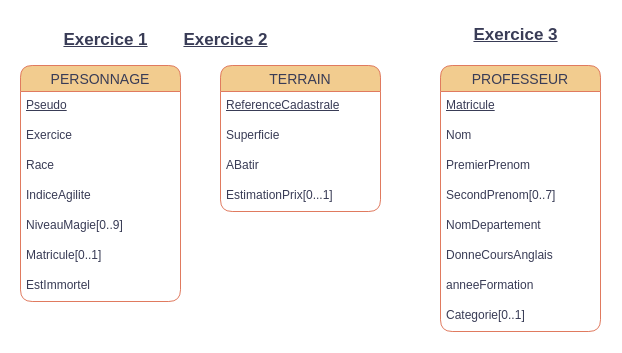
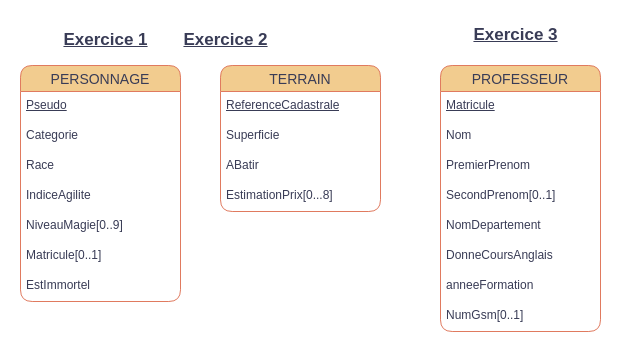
  <mxCell id="0" />
  <mxCell id="1" parent="0" />
  <mxCell id="2" value="PERSONNAGE" style="swimlane;fontStyle=0;childLayout=stackLayout;horizontal=1;startSize=26;horizontalStack=0;resizeParent=1;resizeParentMax=0;resizeLast=0;collapsible=1;marginBottom=0;align=center;fontSize=14;labelBackgroundColor=none;fillColor=#F2CC8F;strokeColor=#E07A5F;fontColor=#393C56;rounded=1;" parent="1" vertex="1"><mxGeometry x="20" y="65" width="160" height="236" as="geometry" /></mxCell>
  <mxCell id="3" value="&lt;u&gt;Pseudo&lt;/u&gt;" style="text;strokeColor=none;fillColor=none;spacingLeft=4;spacingRight=4;overflow=hidden;rotatable=0;points=[[0,0.5],[1,0.5]];portConstraint=eastwest;fontSize=12;whiteSpace=wrap;html=1;labelBackgroundColor=none;fontColor=#393C56;rounded=1;" parent="2" vertex="1"><mxGeometry y="26" width="160" height="30" as="geometry" /></mxCell>
- <mxCell id="4" value="Exercice" style="text;strokeColor=none;fillColor=none;spacingLeft=4;spacingRight=4;overflow=hidden;rotatable=0;points=[[0,0.5],[1,0.5]];portConstraint=eastwest;fontSize=12;whiteSpace=wrap;html=1;labelBackgroundColor=none;fontColor=#393C56;rounded=1;" parent="2" vertex="1"><mxGeometry y="56" width="160" height="30" as="geometry" /></mxCell>
+ <mxCell id="4" value="Categorie" style="text;strokeColor=none;fillColor=none;spacingLeft=4;spacingRight=4;overflow=hidden;rotatable=0;points=[[0,0.5],[1,0.5]];portConstraint=eastwest;fontSize=12;whiteSpace=wrap;html=1;labelBackgroundColor=none;fontColor=#393C56;rounded=1;" parent="2" vertex="1"><mxGeometry y="56" width="160" height="30" as="geometry" /></mxCell>
  <mxCell id="5" value="Race" style="text;strokeColor=none;fillColor=none;spacingLeft=4;spacingRight=4;overflow=hidden;rotatable=0;points=[[0,0.5],[1,0.5]];portConstraint=eastwest;fontSize=12;whiteSpace=wrap;html=1;labelBackgroundColor=none;fontColor=#393C56;rounded=1;" parent="2" vertex="1"><mxGeometry y="86" width="160" height="30" as="geometry" /></mxCell>
  <mxCell id="6" value="IndiceAgilite" style="text;strokeColor=none;fillColor=none;spacingLeft=4;spacingRight=4;overflow=hidden;rotatable=0;points=[[0,0.5],[1,0.5]];portConstraint=eastwest;fontSize=12;whiteSpace=wrap;html=1;labelBackgroundColor=none;fontColor=#393C56;rounded=1;" parent="2" vertex="1"><mxGeometry y="116" width="160" height="30" as="geometry" /></mxCell>
  <mxCell id="7" value="NiveauMagie[0..9]" style="text;strokeColor=none;fillColor=none;spacingLeft=4;spacingRight=4;overflow=hidden;rotatable=0;points=[[0,0.5],[1,0.5]];portConstraint=eastwest;fontSize=12;whiteSpace=wrap;html=1;labelBackgroundColor=none;fontColor=#393C56;rounded=1;" parent="2" vertex="1"><mxGeometry y="146" width="160" height="30" as="geometry" /></mxCell>
  <mxCell id="8" value="Matricule[0..1]" style="text;strokeColor=none;fillColor=none;spacingLeft=4;spacingRight=4;overflow=hidden;rotatable=0;points=[[0,0.5],[1,0.5]];portConstraint=eastwest;fontSize=12;whiteSpace=wrap;html=1;labelBackgroundColor=none;fontColor=#393C56;rounded=1;" parent="2" vertex="1"><mxGeometry y="176" width="160" height="30" as="geometry" /></mxCell>
  <mxCell id="9" value="EstImmortel" style="text;strokeColor=none;fillColor=none;spacingLeft=4;spacingRight=4;overflow=hidden;rotatable=0;points=[[0,0.5],[1,0.5]];portConstraint=eastwest;fontSize=12;whiteSpace=wrap;html=1;labelBackgroundColor=none;fontColor=#393C56;rounded=1;" parent="2" vertex="1"><mxGeometry y="206" width="160" height="30" as="geometry" /></mxCell>
  <mxCell id="10" value="&lt;b&gt;&lt;font style=&quot;font-size: 17px;&quot;&gt;&lt;u&gt;Exercice 1&lt;/u&gt;&lt;/font&gt;&lt;/b&gt;" style="text;html=1;align=center;verticalAlign=middle;resizable=0;points=[];autosize=1;strokeColor=none;fillColor=none;labelBackgroundColor=none;fontColor=#393C56;rounded=1;" parent="1" vertex="1"><mxGeometry x="50" y="25" width="110" height="30" as="geometry" /></mxCell>
  <mxCell id="11" value="&lt;b&gt;&lt;font style=&quot;font-size: 17px;&quot;&gt;&lt;u&gt;Exercice 2&lt;/u&gt;&lt;/font&gt;&lt;/b&gt;" style="text;html=1;align=center;verticalAlign=middle;resizable=0;points=[];autosize=1;strokeColor=none;fillColor=none;labelBackgroundColor=none;fontColor=#393C56;rounded=1;" parent="1" vertex="1"><mxGeometry x="170" y="25" width="110" height="30" as="geometry" /></mxCell>
  <mxCell id="12" value="TERRAIN" style="swimlane;fontStyle=0;childLayout=stackLayout;horizontal=1;startSize=26;horizontalStack=0;resizeParent=1;resizeParentMax=0;resizeLast=0;collapsible=1;marginBottom=0;align=center;fontSize=14;labelBackgroundColor=none;fillColor=#F2CC8F;strokeColor=#E07A5F;fontColor=#393C56;rounded=1;" parent="1" vertex="1"><mxGeometry x="220" y="65" width="160" height="146" as="geometry" /></mxCell>
  <mxCell id="13" value="&lt;u&gt;ReferenceCadastrale&lt;/u&gt;" style="text;strokeColor=none;fillColor=none;spacingLeft=4;spacingRight=4;overflow=hidden;rotatable=0;points=[[0,0.5],[1,0.5]];portConstraint=eastwest;fontSize=12;whiteSpace=wrap;html=1;labelBackgroundColor=none;fontColor=#393C56;rounded=1;" parent="12" vertex="1"><mxGeometry y="26" width="160" height="30" as="geometry" /></mxCell>
  <mxCell id="14" value="Superficie" style="text;strokeColor=none;fillColor=none;spacingLeft=4;spacingRight=4;overflow=hidden;rotatable=0;points=[[0,0.5],[1,0.5]];portConstraint=eastwest;fontSize=12;whiteSpace=wrap;html=1;labelBackgroundColor=none;fontColor=#393C56;rounded=1;" parent="12" vertex="1"><mxGeometry y="56" width="160" height="30" as="geometry" /></mxCell>
  <mxCell id="15" value="ABatir" style="text;strokeColor=none;fillColor=none;spacingLeft=4;spacingRight=4;overflow=hidden;rotatable=0;points=[[0,0.5],[1,0.5]];portConstraint=eastwest;fontSize=12;whiteSpace=wrap;html=1;labelBackgroundColor=none;fontColor=#393C56;rounded=1;" parent="12" vertex="1"><mxGeometry y="86" width="160" height="30" as="geometry" /></mxCell>
- <mxCell id="16" value="EstimationPrix[0...1]" style="text;strokeColor=none;fillColor=none;spacingLeft=4;spacingRight=4;overflow=hidden;rotatable=0;points=[[0,0.5],[1,0.5]];portConstraint=eastwest;fontSize=12;whiteSpace=wrap;html=1;labelBackgroundColor=none;fontColor=#393C56;rounded=1;" parent="12" vertex="1"><mxGeometry y="116" width="160" height="30" as="geometry" /></mxCell>
+ <mxCell id="16" value="EstimationPrix[0...8]" style="text;strokeColor=none;fillColor=none;spacingLeft=4;spacingRight=4;overflow=hidden;rotatable=0;points=[[0,0.5],[1,0.5]];portConstraint=eastwest;fontSize=12;whiteSpace=wrap;html=1;labelBackgroundColor=none;fontColor=#393C56;rounded=1;" parent="12" vertex="1"><mxGeometry y="116" width="160" height="30" as="geometry" /></mxCell>
  <mxCell id="17" value="&lt;b&gt;&lt;font style=&quot;font-size: 17px;&quot;&gt;&lt;u&gt;Exercice 3&lt;/u&gt;&lt;/font&gt;&lt;/b&gt;" style="text;html=1;align=center;verticalAlign=middle;resizable=0;points=[];autosize=1;strokeColor=none;fillColor=none;labelBackgroundColor=none;fontColor=#393C56;rounded=1;" parent="1" vertex="1"><mxGeometry x="460" y="20" width="110" height="30" as="geometry" /></mxCell>
  <mxCell id="18" value="PROFESSEUR" style="swimlane;fontStyle=0;childLayout=stackLayout;horizontal=1;startSize=26;horizontalStack=0;resizeParent=1;resizeParentMax=0;resizeLast=0;collapsible=1;marginBottom=0;align=center;fontSize=14;labelBackgroundColor=none;fillColor=#F2CC8F;strokeColor=#E07A5F;fontColor=#393C56;rounded=1;" parent="1" vertex="1"><mxGeometry x="440" y="65" width="160" height="266" as="geometry" /></mxCell>
  <mxCell id="19" value="&lt;u&gt;Matricule&lt;/u&gt;" style="text;strokeColor=none;fillColor=none;spacingLeft=4;spacingRight=4;overflow=hidden;rotatable=0;points=[[0,0.5],[1,0.5]];portConstraint=eastwest;fontSize=12;whiteSpace=wrap;html=1;labelBackgroundColor=none;fontColor=#393C56;rounded=1;" parent="18" vertex="1"><mxGeometry y="26" width="160" height="30" as="geometry" /></mxCell>
  <mxCell id="20" value="Nom" style="text;strokeColor=none;fillColor=none;spacingLeft=4;spacingRight=4;overflow=hidden;rotatable=0;points=[[0,0.5],[1,0.5]];portConstraint=eastwest;fontSize=12;whiteSpace=wrap;html=1;labelBackgroundColor=none;fontColor=#393C56;rounded=1;" parent="18" vertex="1"><mxGeometry y="56" width="160" height="30" as="geometry" /></mxCell>
  <mxCell id="21" value="PremierPrenom" style="text;strokeColor=none;fillColor=none;spacingLeft=4;spacingRight=4;overflow=hidden;rotatable=0;points=[[0,0.5],[1,0.5]];portConstraint=eastwest;fontSize=12;whiteSpace=wrap;html=1;labelBackgroundColor=none;fontColor=#393C56;rounded=1;" parent="18" vertex="1"><mxGeometry y="86" width="160" height="30" as="geometry" /></mxCell>
- <mxCell id="22" value="SecondPrenom[0..7]" style="text;strokeColor=none;fillColor=none;spacingLeft=4;spacingRight=4;overflow=hidden;rotatable=0;points=[[0,0.5],[1,0.5]];portConstraint=eastwest;fontSize=12;whiteSpace=wrap;html=1;labelBackgroundColor=none;fontColor=#393C56;rounded=1;" parent="18" vertex="1"><mxGeometry y="116" width="160" height="30" as="geometry" /></mxCell>
+ <mxCell id="22" value="SecondPrenom[0..1]" style="text;strokeColor=none;fillColor=none;spacingLeft=4;spacingRight=4;overflow=hidden;rotatable=0;points=[[0,0.5],[1,0.5]];portConstraint=eastwest;fontSize=12;whiteSpace=wrap;html=1;labelBackgroundColor=none;fontColor=#393C56;rounded=1;" parent="18" vertex="1"><mxGeometry y="116" width="160" height="30" as="geometry" /></mxCell>
  <mxCell id="23" value="NomDepartement" style="text;strokeColor=none;fillColor=none;spacingLeft=4;spacingRight=4;overflow=hidden;rotatable=0;points=[[0,0.5],[1,0.5]];portConstraint=eastwest;fontSize=12;whiteSpace=wrap;html=1;labelBackgroundColor=none;fontColor=#393C56;rounded=1;" parent="18" vertex="1"><mxGeometry y="146" width="160" height="30" as="geometry" /></mxCell>
  <mxCell id="24" value="DonneCoursAnglais" style="text;strokeColor=none;fillColor=none;spacingLeft=4;spacingRight=4;overflow=hidden;rotatable=0;points=[[0,0.5],[1,0.5]];portConstraint=eastwest;fontSize=12;whiteSpace=wrap;html=1;labelBackgroundColor=none;fontColor=#393C56;rounded=1;" parent="18" vertex="1"><mxGeometry y="176" width="160" height="30" as="geometry" /></mxCell>
  <mxCell id="25" value="anneeFormation" style="text;strokeColor=none;fillColor=none;spacingLeft=4;spacingRight=4;overflow=hidden;rotatable=0;points=[[0,0.5],[1,0.5]];portConstraint=eastwest;fontSize=12;whiteSpace=wrap;html=1;labelBackgroundColor=none;fontColor=#393C56;rounded=1;" parent="18" vertex="1"><mxGeometry y="206" width="160" height="30" as="geometry" /></mxCell>
- <mxCell id="26" value="Categorie[0..1]" style="text;strokeColor=none;fillColor=none;spacingLeft=4;spacingRight=4;overflow=hidden;rotatable=0;points=[[0,0.5],[1,0.5]];portConstraint=eastwest;fontSize=12;whiteSpace=wrap;html=1;labelBackgroundColor=none;fontColor=#393C56;rounded=1;" parent="18" vertex="1"><mxGeometry y="236" width="160" height="30" as="geometry" /></mxCell>
+ <mxCell id="26" value="NumGsm[0..1]" style="text;strokeColor=none;fillColor=none;spacingLeft=4;spacingRight=4;overflow=hidden;rotatable=0;points=[[0,0.5],[1,0.5]];portConstraint=eastwest;fontSize=12;whiteSpace=wrap;html=1;labelBackgroundColor=none;fontColor=#393C56;rounded=1;" parent="18" vertex="1"><mxGeometry y="236" width="160" height="30" as="geometry" /></mxCell>
